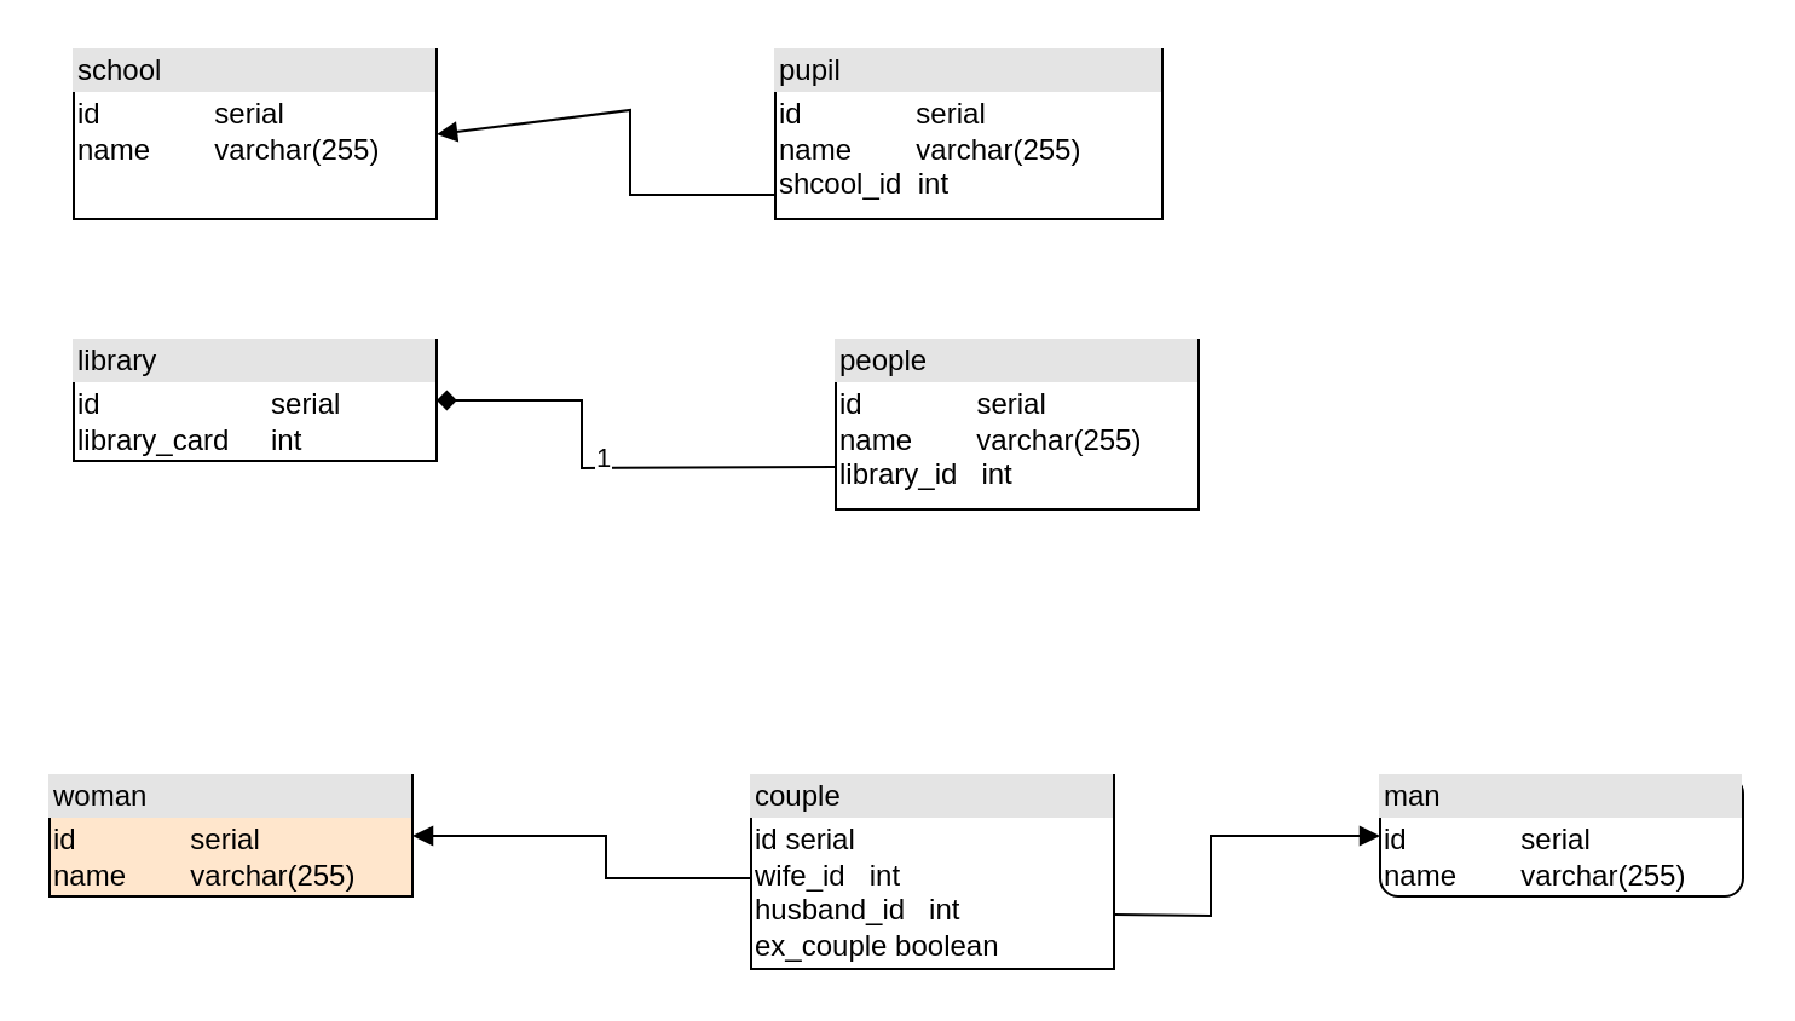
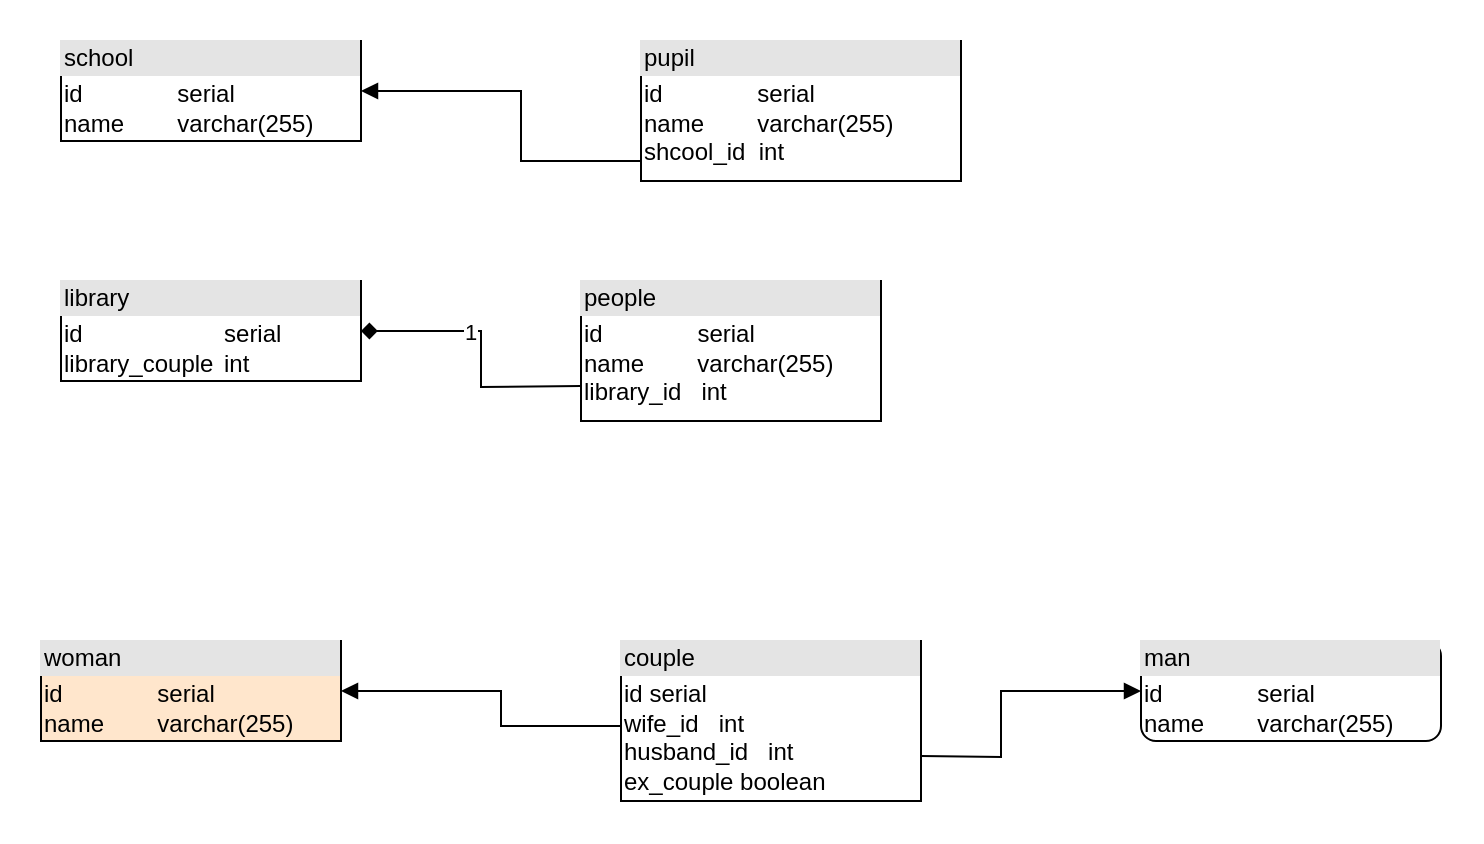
  <mxCell id="0" />
  <mxCell id="1" parent="0" />
- <mxCell id="2" value="&lt;div style=&quot;box-sizing:border-box;width:100%;background:#e4e4e4;padding:2px;&quot;&gt;school&lt;/div&gt;&lt;table style=&quot;width:100%;font-size:1em;&quot; cellpadding=&quot;2&quot; cellspacing=&quot;0&quot;&gt;&lt;tbody&gt;&lt;tr&gt;&lt;td&gt;id&lt;span style=&quot;white-space: pre;&quot;&gt;&#09;&lt;/span&gt;&lt;span style=&quot;white-space: pre;&quot;&gt;&#09;&lt;/span&gt; serial&lt;br&gt;name &lt;span style=&quot;white-space: pre;&quot;&gt;&#09;&lt;/span&gt;&amp;nbsp;varchar(255)&lt;/td&gt;&lt;td&gt;&lt;br&gt;&lt;/td&gt;&lt;/tr&gt;&lt;/tbody&gt;&lt;/table&gt;" style="verticalAlign=top;align=left;overflow=fill;html=1;" vertex="1" parent="1"><mxGeometry x="30" y="20" width="150" height="70" as="geometry" /></mxCell>
+ <mxCell id="2" value="&lt;div style=&quot;box-sizing:border-box;width:100%;background:#e4e4e4;padding:2px;&quot;&gt;school&lt;/div&gt;&lt;table style=&quot;width:100%;font-size:1em;&quot; cellpadding=&quot;2&quot; cellspacing=&quot;0&quot;&gt;&lt;tbody&gt;&lt;tr&gt;&lt;td&gt;id&lt;span style=&quot;white-space: pre;&quot;&gt;&#09;&lt;/span&gt;&lt;span style=&quot;white-space: pre;&quot;&gt;&#09;&lt;/span&gt; serial&lt;br&gt;name &lt;span style=&quot;white-space: pre;&quot;&gt;&#09;&lt;/span&gt;&amp;nbsp;varchar(255)&lt;/td&gt;&lt;td&gt;&lt;br&gt;&lt;/td&gt;&lt;/tr&gt;&lt;/tbody&gt;&lt;/table&gt;" style="verticalAlign=top;align=left;overflow=fill;html=1;" vertex="1" parent="1"><mxGeometry x="30" y="20" width="150" height="50" as="geometry" /></mxCell>
  <mxCell id="3" value="&lt;div style=&quot;box-sizing:border-box;width:100%;background:#e4e4e4;padding:2px;&quot;&gt;pupil&lt;/div&gt;&lt;table style=&quot;width:100%;font-size:1em;&quot; cellpadding=&quot;2&quot; cellspacing=&quot;0&quot;&gt;&lt;tbody&gt;&lt;tr&gt;&lt;td&gt;id&lt;span style=&quot;white-space: pre;&quot;&gt;&#09;&lt;/span&gt;&lt;span style=&quot;white-space: pre;&quot;&gt;&#09;&lt;/span&gt; serial&lt;br&gt;name &lt;span style=&quot;white-space: pre;&quot;&gt;&#09;&lt;/span&gt;&amp;nbsp;varchar(255)&lt;br&gt;shcool_id&amp;nbsp; int&lt;br&gt;&lt;br&gt;&lt;/td&gt;&lt;td&gt;&lt;br&gt;&lt;/td&gt;&lt;/tr&gt;&lt;/tbody&gt;&lt;/table&gt;" style="verticalAlign=top;align=left;overflow=fill;html=1;" vertex="1" parent="1"><mxGeometry x="320" y="20" width="160" height="70" as="geometry" /></mxCell>
  <mxCell id="4" value="" style="html=1;verticalAlign=bottom;endArrow=block;rounded=0;entryX=1;entryY=0.5;entryDx=0;entryDy=0;" edge="1" parent="1" target="2"><mxGeometry x="-0.314" y="658" width="80" relative="1" as="geometry"><mxPoint x="320" y="80" as="sourcePoint" /><mxPoint x="430" y="280" as="targetPoint" /><Array as="points"><mxPoint x="260" y="80" /><mxPoint x="260" y="45" /></Array><mxPoint x="438" y="620" as="offset" /></mxGeometry></mxCell>
  <mxCell id="5" value="" style="endArrow=open;endFill=1;endSize=12;html=1;rounded=0;strokeColor=#FFFFFF;" edge="1" parent="1"><mxGeometry width="160" relative="1" as="geometry"><mxPoint x="310" y="280" as="sourcePoint" /><mxPoint x="470" y="280" as="targetPoint" /></mxGeometry></mxCell>
  <mxCell id="6" value="" style="endArrow=open;endFill=1;endSize=12;html=1;rounded=0;strokeColor=#FFFFFF;" edge="1" parent="1"><mxGeometry width="160" relative="1" as="geometry"><mxPoint x="310" y="280" as="sourcePoint" /><mxPoint x="470" y="280" as="targetPoint" /></mxGeometry></mxCell>
- <mxCell id="7" value="&lt;div style=&quot;box-sizing:border-box;width:100%;background:#e4e4e4;padding:2px;&quot;&gt;library&lt;/div&gt;&lt;table style=&quot;width:100%;font-size:1em;&quot; cellpadding=&quot;2&quot; cellspacing=&quot;0&quot;&gt;&lt;tbody&gt;&lt;tr&gt;&lt;td&gt;id&lt;span style=&quot;white-space: pre;&quot;&gt;&#09;&lt;/span&gt;&lt;span style=&quot;white-space: pre;&quot;&gt;&#09;&lt;/span&gt; &lt;span style=&quot;white-space: pre;&quot;&gt;&#09;&lt;/span&gt;serial&lt;br&gt;library_card &lt;span style=&quot;white-space: pre;&quot;&gt;&#09;&lt;/span&gt;int&lt;/td&gt;&lt;td&gt;&lt;br&gt;&lt;/td&gt;&lt;/tr&gt;&lt;/tbody&gt;&lt;/table&gt;" style="verticalAlign=top;align=left;overflow=fill;html=1;" vertex="1" parent="1"><mxGeometry x="30" y="140" width="150" height="50" as="geometry" /></mxCell>
- <mxCell id="8" value="&lt;div style=&quot;box-sizing:border-box;width:100%;background:#e4e4e4;padding:2px;&quot;&gt;people&lt;/div&gt;&lt;table style=&quot;width:100%;font-size:1em;&quot; cellpadding=&quot;2&quot; cellspacing=&quot;0&quot;&gt;&lt;tbody&gt;&lt;tr&gt;&lt;td&gt;id&lt;span style=&quot;&quot;&gt;&#09;&lt;span style=&quot;white-space: pre;&quot;&gt;&#09;&lt;/span&gt;&lt;span style=&quot;white-space: pre;&quot;&gt;&#09;&lt;/span&gt;&lt;/span&gt;&lt;span style=&quot;&quot;&gt;&#09;&lt;/span&gt; &lt;span style=&quot;&quot;&gt;&#09;&lt;/span&gt;serial&lt;br&gt;name&amp;nbsp;&lt;span style=&quot;border-color: var(--border-color);&quot;&gt;&#09;&lt;span style=&quot;white-space: pre;&quot;&gt;&#09;&lt;/span&gt;&lt;/span&gt;&amp;nbsp;varchar(255)&lt;br&gt;library_id&amp;nbsp; &amp;nbsp;int&lt;/td&gt;&lt;td&gt;&lt;br&gt;&lt;/td&gt;&lt;/tr&gt;&lt;/tbody&gt;&lt;/table&gt;" style="verticalAlign=top;align=left;overflow=fill;html=1;" vertex="1" parent="1"><mxGeometry x="345" y="140" width="150" height="70" as="geometry" /></mxCell>
+ <mxCell id="7" value="&lt;div style=&quot;box-sizing:border-box;width:100%;background:#e4e4e4;padding:2px;&quot;&gt;library&lt;/div&gt;&lt;table style=&quot;width:100%;font-size:1em;&quot; cellpadding=&quot;2&quot; cellspacing=&quot;0&quot;&gt;&lt;tbody&gt;&lt;tr&gt;&lt;td&gt;id&lt;span style=&quot;white-space: pre;&quot;&gt;&#09;&lt;/span&gt;&lt;span style=&quot;white-space: pre;&quot;&gt;&#09;&lt;/span&gt; &lt;span style=&quot;white-space: pre;&quot;&gt;&#09;&lt;/span&gt;serial&lt;br&gt;library_couple &lt;span style=&quot;white-space: pre;&quot;&gt;&#09;&lt;/span&gt;int&lt;/td&gt;&lt;td&gt;&lt;br&gt;&lt;/td&gt;&lt;/tr&gt;&lt;/tbody&gt;&lt;/table&gt;" style="verticalAlign=top;align=left;overflow=fill;html=1;" vertex="1" parent="1"><mxGeometry x="30" y="140" width="150" height="50" as="geometry" /></mxCell>
+ <mxCell id="8" value="&lt;div style=&quot;box-sizing:border-box;width:100%;background:#e4e4e4;padding:2px;&quot;&gt;people&lt;/div&gt;&lt;table style=&quot;width:100%;font-size:1em;&quot; cellpadding=&quot;2&quot; cellspacing=&quot;0&quot;&gt;&lt;tbody&gt;&lt;tr&gt;&lt;td&gt;id&lt;span style=&quot;&quot;&gt;&#09;&lt;span style=&quot;white-space: pre;&quot;&gt;&#09;&lt;/span&gt;&lt;span style=&quot;white-space: pre;&quot;&gt;&#09;&lt;/span&gt;&lt;/span&gt;&lt;span style=&quot;&quot;&gt;&#09;&lt;/span&gt; &lt;span style=&quot;&quot;&gt;&#09;&lt;/span&gt;serial&lt;br&gt;name&amp;nbsp;&lt;span style=&quot;border-color: var(--border-color);&quot;&gt;&#09;&lt;span style=&quot;white-space: pre;&quot;&gt;&#09;&lt;/span&gt;&lt;/span&gt;&amp;nbsp;varchar(255)&lt;br&gt;library_id&amp;nbsp; &amp;nbsp;int&lt;/td&gt;&lt;td&gt;&lt;br&gt;&lt;/td&gt;&lt;/tr&gt;&lt;/tbody&gt;&lt;/table&gt;" style="verticalAlign=top;align=left;overflow=fill;html=1;" vertex="1" parent="1"><mxGeometry x="290" y="140" width="150" height="70" as="geometry" /></mxCell>
  <mxCell id="9" value="1" style="html=1;verticalAlign=bottom;endArrow=diamond;rounded=0;strokeColor=#000000;exitX=0;exitY=0.75;exitDx=0;exitDy=0;entryX=1;entryY=0.5;entryDx=0;entryDy=0;" edge="1" parent="1" source="8" target="7"><mxGeometry x="-0.01" y="5" width="80" relative="1" as="geometry"><mxPoint x="190" y="170" as="sourcePoint" /><mxPoint x="290" y="180" as="targetPoint" /><Array as="points"><mxPoint x="240" y="193" /><mxPoint x="240" y="165" /></Array><mxPoint as="offset" /></mxGeometry></mxCell>
  <mxCell id="10" value="&lt;div style=&quot;box-sizing:border-box;width:100%;background:#e4e4e4;padding:2px;&quot;&gt;woman&lt;/div&gt;&lt;table style=&quot;width:100%;font-size:1em;&quot; cellpadding=&quot;2&quot; cellspacing=&quot;0&quot;&gt;&lt;tbody&gt;&lt;tr&gt;&lt;td&gt;id&lt;span style=&quot;white-space: pre;&quot;&gt;&#09;&lt;/span&gt;&lt;span style=&quot;white-space: pre;&quot;&gt;&#09;&lt;/span&gt; serial&lt;br&gt;name &lt;span style=&quot;white-space: pre;&quot;&gt;&#09;&lt;/span&gt;&amp;nbsp;varchar(255)&lt;/td&gt;&lt;td&gt;&lt;br&gt;&lt;/td&gt;&lt;/tr&gt;&lt;/tbody&gt;&lt;/table&gt;" style="verticalAlign=top;align=left;overflow=fill;html=1;fillColor=#ffe6cc;" vertex="1" parent="1"><mxGeometry x="20" y="320" width="150" height="50" as="geometry" /></mxCell>
  <mxCell id="11" value="&lt;div style=&quot;box-sizing:border-box;width:100%;background:#e4e4e4;padding:2px;&quot;&gt;man&lt;/div&gt;&lt;table style=&quot;width:100%;font-size:1em;&quot; cellpadding=&quot;2&quot; cellspacing=&quot;0&quot;&gt;&lt;tbody&gt;&lt;tr&gt;&lt;td&gt;id&lt;span style=&quot;white-space: pre;&quot;&gt;&#09;&lt;/span&gt;&lt;span style=&quot;white-space: pre;&quot;&gt;&#09;&lt;/span&gt; serial&lt;br&gt;name &lt;span style=&quot;white-space: pre;&quot;&gt;&#09;&lt;/span&gt;&amp;nbsp;varchar(255)&lt;/td&gt;&lt;td&gt;&lt;br&gt;&lt;/td&gt;&lt;/tr&gt;&lt;/tbody&gt;&lt;/table&gt;" style="verticalAlign=top;align=left;overflow=fill;html=1;rounded=1;" vertex="1" parent="1"><mxGeometry x="570" y="320" width="150" height="50" as="geometry" /></mxCell>
  <mxCell id="12" value="&lt;div style=&quot;box-sizing:border-box;width:100%;background:#e4e4e4;padding:2px;&quot;&gt;couple&lt;/div&gt;&lt;table style=&quot;width:100%;font-size:1em;&quot; cellpadding=&quot;2&quot; cellspacing=&quot;0&quot;&gt;&lt;tbody&gt;&lt;tr&gt;&lt;td&gt;id&lt;span style=&quot;&quot;&gt;&#09;&lt;/span&gt;&lt;span style=&quot;&quot;&gt;&#09;&lt;/span&gt; serial&lt;br&gt;wife_id&amp;nbsp; &amp;nbsp;int&lt;br&gt;husband_id&amp;nbsp; &amp;nbsp;int&lt;br&gt;ex_couple boolean&lt;/td&gt;&lt;td&gt;&lt;br&gt;&lt;/td&gt;&lt;/tr&gt;&lt;/tbody&gt;&lt;/table&gt;" style="verticalAlign=top;align=left;overflow=fill;html=1;" vertex="1" parent="1"><mxGeometry x="310" y="320" width="150" height="80" as="geometry" /></mxCell>
  <mxCell id="13" value="" style="html=1;verticalAlign=bottom;endArrow=block;rounded=0;entryX=1;entryY=0.5;entryDx=0;entryDy=0;" edge="1" parent="1" target="10"><mxGeometry x="-0.314" y="658" width="80" relative="1" as="geometry"><mxPoint x="310" y="362.5" as="sourcePoint" /><mxPoint x="170" y="327.5" as="targetPoint" /><Array as="points"><mxPoint x="250" y="362.5" /><mxPoint x="250" y="345" /></Array><mxPoint x="438" y="620" as="offset" /></mxGeometry></mxCell>
  <mxCell id="14" value="" style="html=1;verticalAlign=bottom;endArrow=block;rounded=0;entryX=0;entryY=0.5;entryDx=0;entryDy=0;" edge="1" parent="1" target="11"><mxGeometry x="-0.314" y="658" width="80" relative="1" as="geometry"><mxPoint x="460" y="377.5" as="sourcePoint" /><mxPoint x="320" y="360" as="targetPoint" /><Array as="points"><mxPoint x="500" y="378" /><mxPoint x="500" y="345" /></Array><mxPoint x="438" y="620" as="offset" /></mxGeometry></mxCell>
